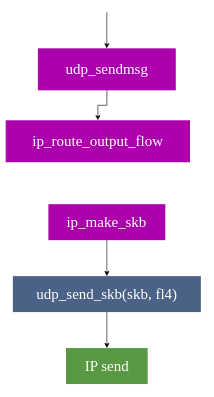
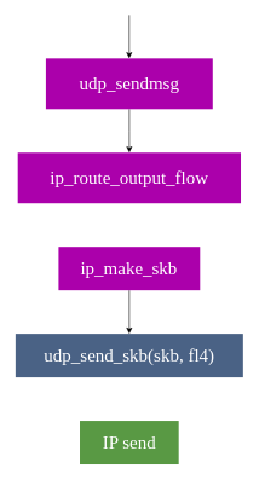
  <mxCell id="0" />
  <mxCell id="1" parent="0" />
  <mxCell id="2" value="" style="edgeStyle=orthogonalEdgeStyle;rounded=0;orthogonalLoop=1;jettySize=auto;html=1;fontFamily=Comic Sans MS;fontSize=25;fontColor=#FFFFFF;" edge="1" parent="1" source="3" target="4"><mxGeometry relative="1" as="geometry" /></mxCell>
  <mxCell id="3" value="udp_sendmsg" style="whiteSpace=wrap;html=1;fontSize=25;fontFamily=Comic Sans MS;fillColor=#AB00AB;strokeColor=none;fontColor=#FFFFFF;" vertex="1" parent="1"><mxGeometry x="62.75" y="80" width="230" height="70" as="geometry" /></mxCell>
- <mxCell id="4" value="ip_route_output_flow" style="whiteSpace=wrap;html=1;fontFamily=Comic Sans MS;fontSize=25;fontColor=#FFFFFF;strokeColor=none;fillColor=#AB00AB;" vertex="1" parent="1"><mxGeometry x="9" y="200" width="307.5" height="70" as="geometry" /></mxCell>
+ <mxCell id="4" value="ip_route_output_flow" style="whiteSpace=wrap;html=1;fontFamily=Comic Sans MS;fontSize=25;fontColor=#FFFFFF;strokeColor=none;fillColor=#AB00AB;" vertex="1" parent="1"><mxGeometry x="24" y="210" width="307.5" height="70" as="geometry" /></mxCell>
  <mxCell id="5" value="" style="edgeStyle=orthogonalEdgeStyle;rounded=0;orthogonalLoop=1;jettySize=auto;html=1;fontFamily=Comic Sans MS;fontSize=25;fontColor=#FFFFFF;" edge="1" parent="1" source="6" target="8"><mxGeometry relative="1" as="geometry" /></mxCell>
  <mxCell id="6" value="ip_make_skb" style="whiteSpace=wrap;html=1;fontFamily=Comic Sans MS;fontSize=25;fontColor=#FFFFFF;strokeColor=none;fillColor=#AB00AB;" vertex="1" parent="1"><mxGeometry x="80.25" y="340" width="195" height="60" as="geometry" /></mxCell>
- <mxCell id="7" value="" style="edgeStyle=orthogonalEdgeStyle;rounded=0;orthogonalLoop=1;jettySize=auto;html=1;fontFamily=Comic Sans MS;fontSize=25;fontColor=#FFFFFF;" edge="1" parent="1" source="8" target="9"><mxGeometry relative="1" as="geometry" /></mxCell>
  <mxCell id="8" value="udp_send_skb(skb, fl4)" style="whiteSpace=wrap;html=1;fontFamily=Comic Sans MS;fontSize=25;fontColor=#FFFFFF;strokeColor=none;fillColor=#4A6285;" vertex="1" parent="1"><mxGeometry x="20.95" y="460" width="313.59" height="60" as="geometry" /></mxCell>
  <mxCell id="9" value="IP send" style="whiteSpace=wrap;html=1;fontFamily=Comic Sans MS;fontSize=25;fontColor=#FFFFFF;strokeColor=none;fillColor=#599944;" vertex="1" parent="1"><mxGeometry x="109.62" y="580" width="136.26" height="60" as="geometry" /></mxCell>
  <mxCell id="10" value="" style="edgeStyle=orthogonalEdgeStyle;rounded=0;orthogonalLoop=1;jettySize=auto;html=1;fontFamily=Comic Sans MS;fontSize=25;fontColor=#FFFFFF;" edge="1" parent="1"><mxGeometry relative="1" as="geometry"><mxPoint x="177.67" y="20" as="sourcePoint" /><mxPoint x="177.67" y="80" as="targetPoint" /></mxGeometry></mxCell>
